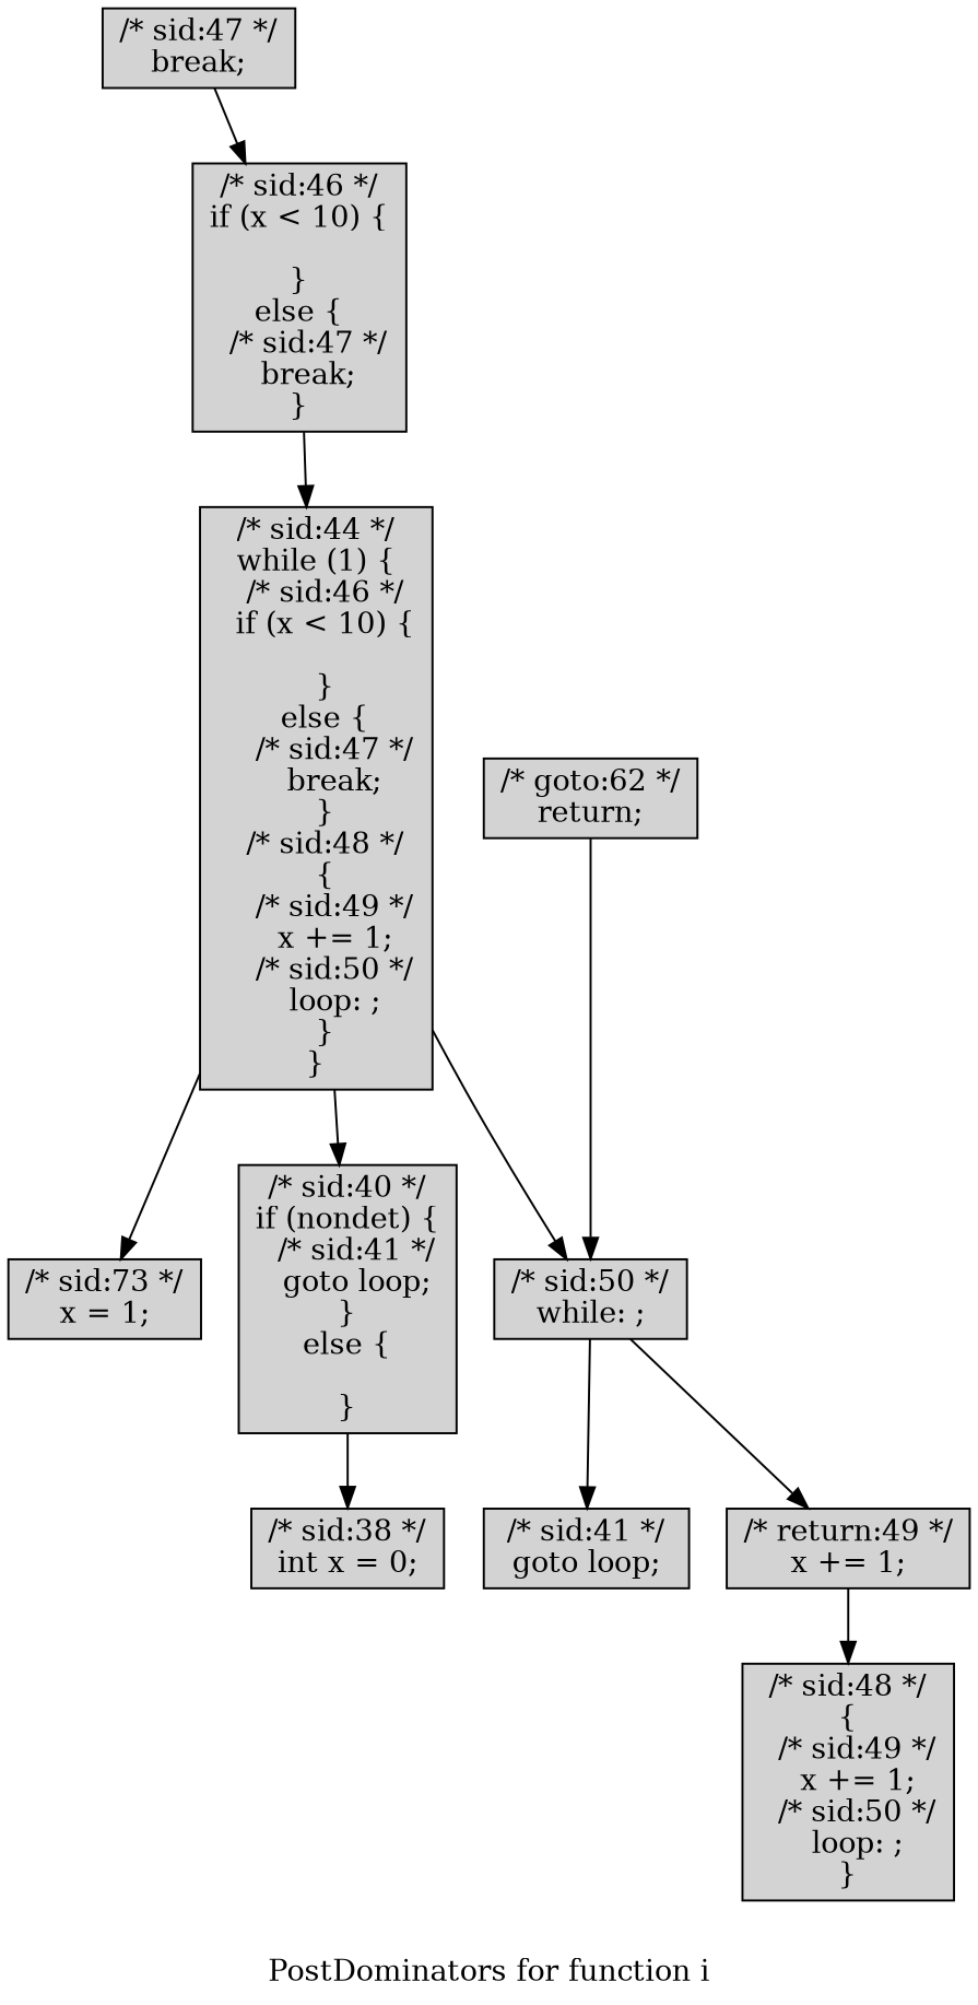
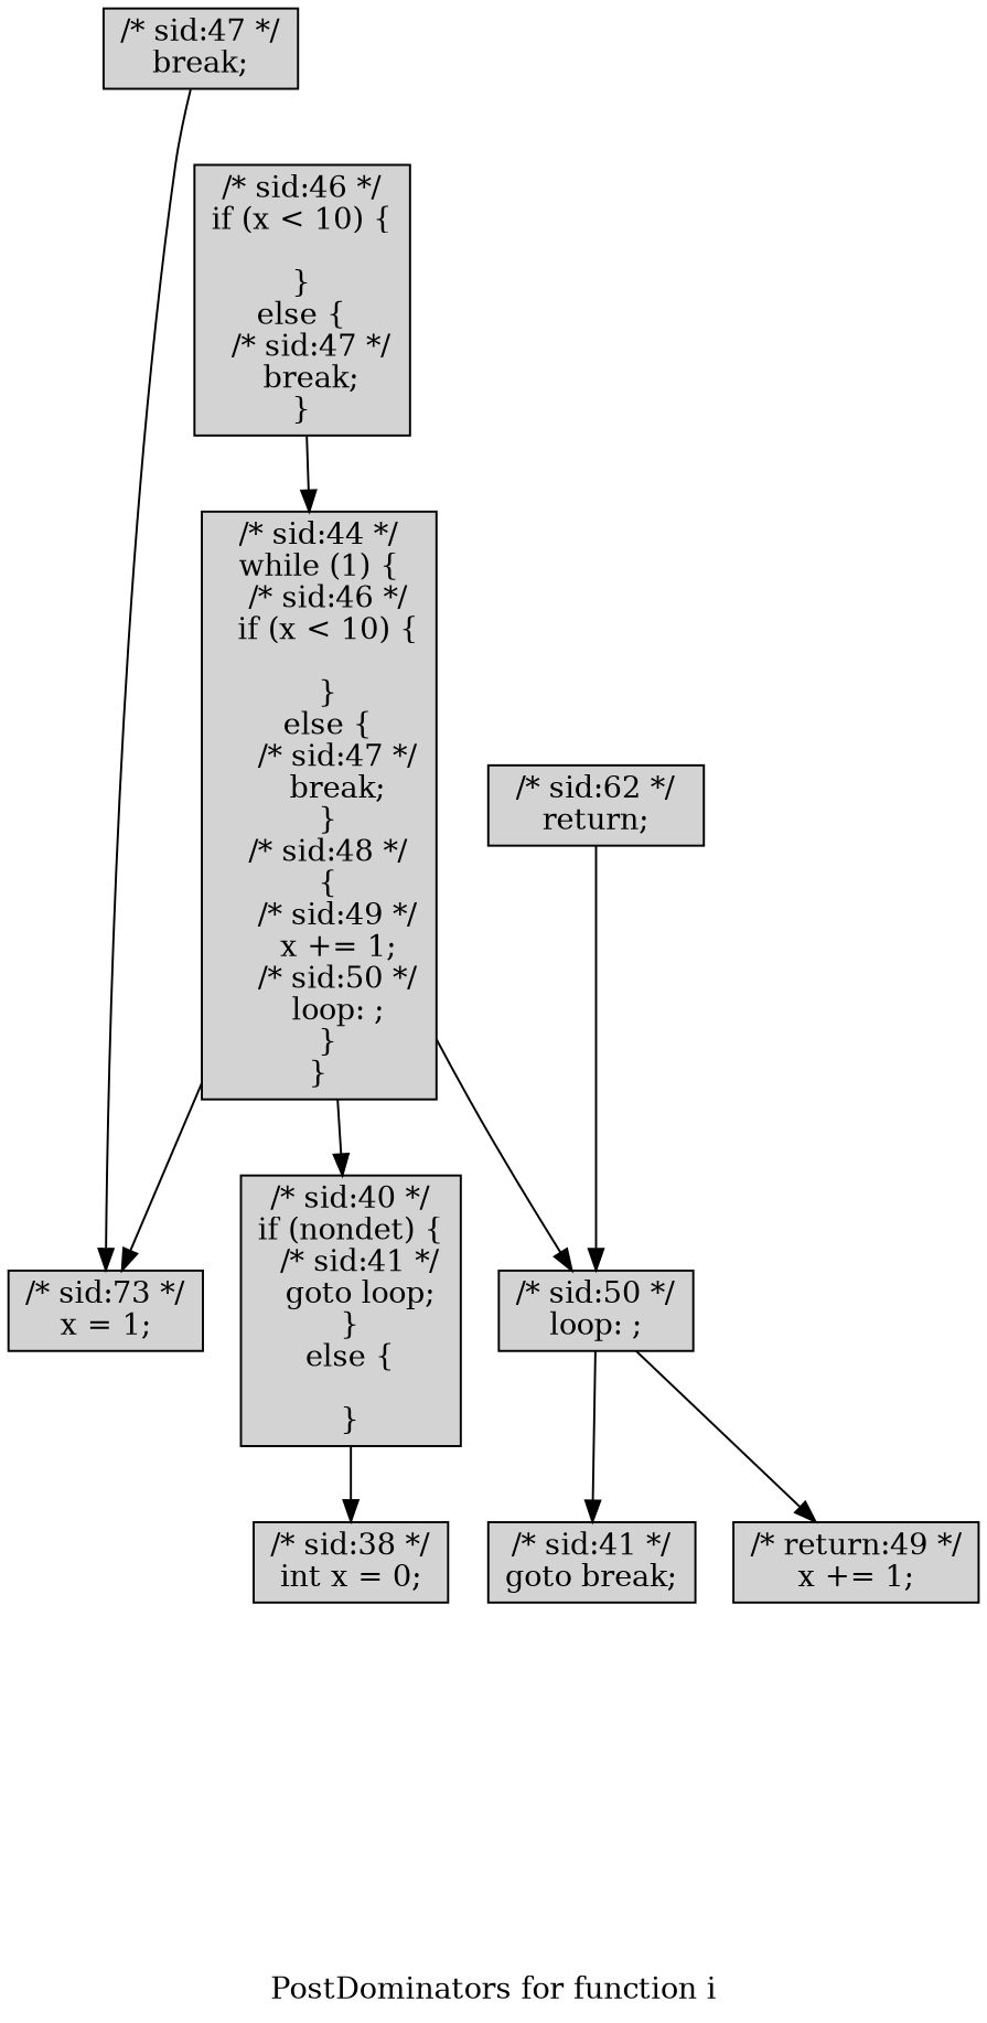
  digraph {
    label="PostDominators for function i"
    node [shape=box style=filled]
-   n1 [label="/* sid:48 */\n{\n  /* sid:49 */\n  x += 1;\n  /* sid:50 */\n  loop: ;\n}"]
    n2 [label="/* return:49 */\nx += 1;"]
-   n3 [label="/* sid:50 */\nwhile: ;"]
-   n4 [label="/* sid:41 */\ngoto loop;"]
+   n3 [label="/* sid:50 */\nloop: ;"]
+   n4 [label="/* sid:41 */\ngoto break;"]
    n5 [label="/* sid:38 */\nint x = 0;"]
    n6 [label="/* sid:40 */\nif (nondet) {\n  /* sid:41 */\n  goto loop;\n}\nelse {\n  \n}"]
    n7 [label="/* sid:73 */\nx = 1;"]
    n8 [label="/* sid:44 */\nwhile (1) {\n  /* sid:46 */\n  if (x < 10) {\n    \n  }\n  else {\n    /* sid:47 */\n    break;\n  }\n  /* sid:48 */\n  {\n    /* sid:49 */\n    x += 1;\n    /* sid:50 */\n    loop: ;\n  }\n}"]
-   n9 [label="/* goto:62 */\nreturn;"]
+   n9 [label="/* sid:62 */\nreturn;"]
    n10 [label="/* sid:47 */\nbreak;"]
    n11 [label="/* sid:46 */\nif (x < 10) {\n  \n}\nelse {\n  /* sid:47 */\n  break;\n}"]
-   n2 -> n1
    n3 -> n2
    n3 -> n4
    n6 -> n5
    n8 -> n3
    n8 -> n6
    n8 -> n7
    n9 -> n3
-   n10 -> n11
+   n10 -> n7
    n11 -> n8
  }
